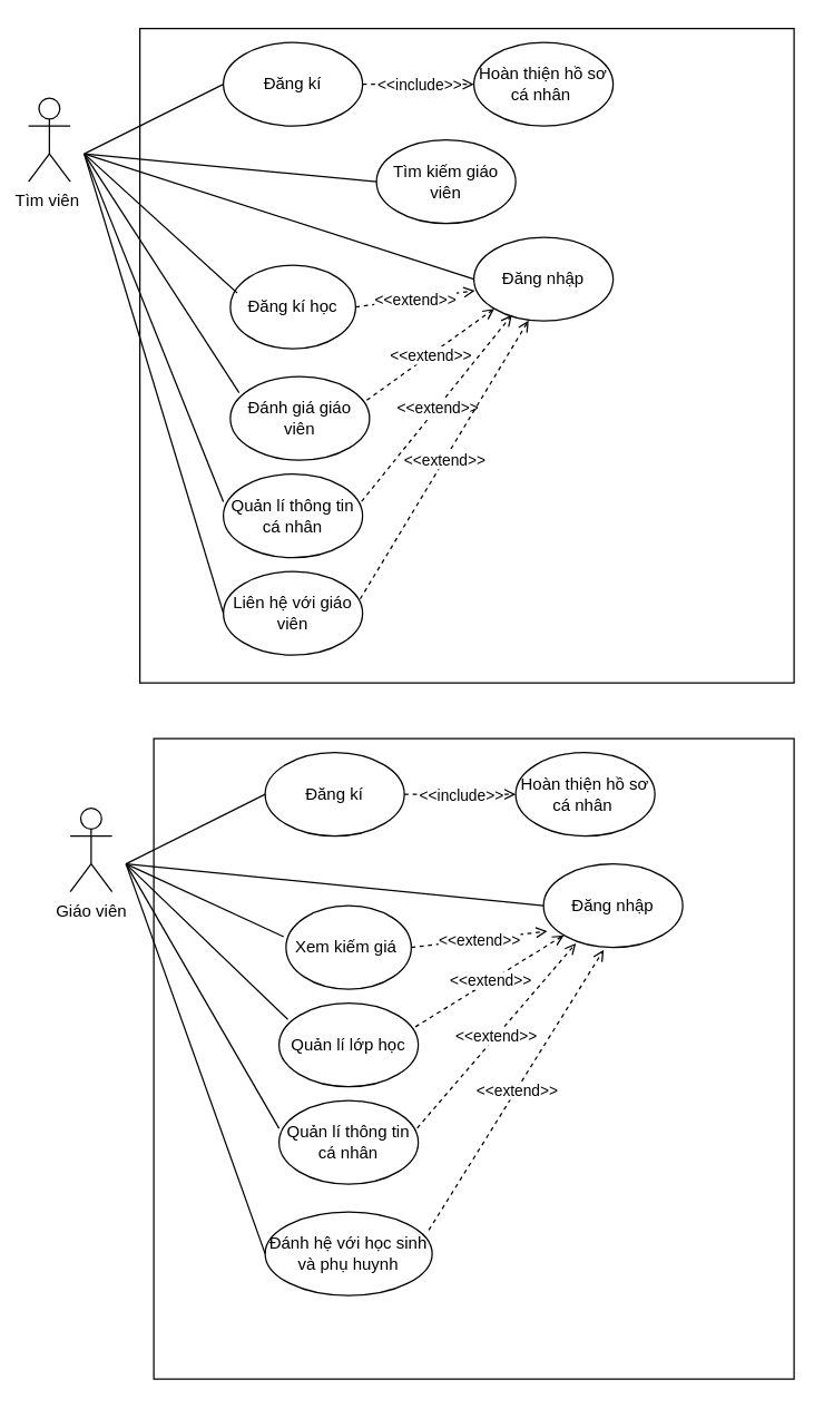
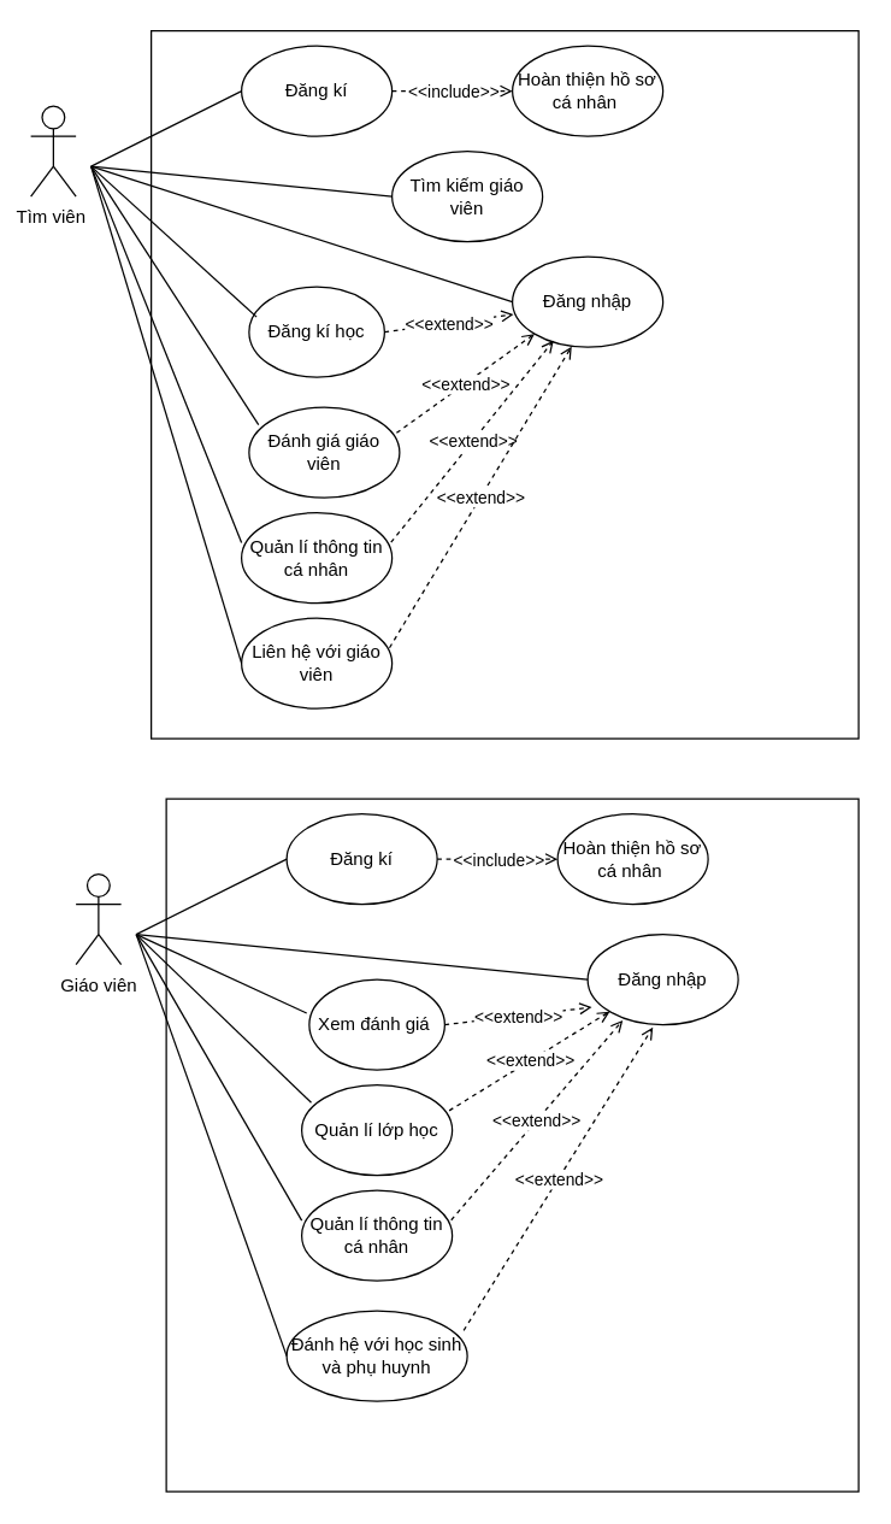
  <mxCell id="0" />
  <mxCell id="1" parent="0" />
  <mxCell id="2" value="" style="whiteSpace=wrap;html=1;aspect=fixed;" vertex="1" parent="1"><mxGeometry x="100" y="20" width="470" height="470" as="geometry" /></mxCell>
  <mxCell id="3" value="" style="whiteSpace=wrap;html=1;aspect=fixed;" vertex="1" parent="1"><mxGeometry x="110" y="530" width="460" height="460" as="geometry" /></mxCell>
  <mxCell id="4" value="Tìm viên&amp;nbsp;" style="shape=umlActor;verticalLabelPosition=bottom;verticalAlign=top;html=1;outlineConnect=0;" parent="1" vertex="1"><mxGeometry x="20" y="70" width="30" height="60" as="geometry" /></mxCell>
  <mxCell id="5" value="Đăng nhập" style="ellipse;whiteSpace=wrap;html=1;" parent="1" vertex="1"><mxGeometry x="340" y="170" width="100" height="60" as="geometry" /></mxCell>
  <mxCell id="6" value="Đăng kí" style="ellipse;whiteSpace=wrap;html=1;" parent="1" vertex="1"><mxGeometry x="160" y="30" width="100" height="60" as="geometry" /></mxCell>
- <mxCell id="7" value="Tìm kiếm giáo viên" style="ellipse;whiteSpace=wrap;html=1;" parent="1" vertex="1"><mxGeometry x="270" y="100" width="100" height="60" as="geometry" /></mxCell>
+ <mxCell id="7" value="Tìm kiếm giáo viên" style="ellipse;whiteSpace=wrap;html=1;" parent="1" vertex="1"><mxGeometry x="260" y="100" width="100" height="60" as="geometry" /></mxCell>
  <mxCell id="8" value="" style="endArrow=open;html=1;exitX=1;exitY=0.5;exitDx=0;exitDy=0;dashed=1;endFill=0;" parent="1" source="6" edge="1"><mxGeometry relative="1" as="geometry"><mxPoint x="230" y="50" as="sourcePoint" /><mxPoint x="340" y="60" as="targetPoint" /></mxGeometry></mxCell>
  <mxCell id="9" value="&amp;lt;&amp;lt;include&amp;gt;&amp;gt;" style="edgeLabel;resizable=0;html=1;align=center;verticalAlign=middle;" parent="8" connectable="0" vertex="1"><mxGeometry relative="1" as="geometry" /></mxCell>
  <mxCell id="10" value="Hoàn thiện hồ sơ cá nhân&amp;nbsp;" style="ellipse;whiteSpace=wrap;html=1;" parent="1" vertex="1"><mxGeometry x="340" y="30" width="100" height="60" as="geometry" /></mxCell>
  <mxCell id="11" value="Đăng kí học" style="ellipse;whiteSpace=wrap;html=1;" vertex="1" parent="1"><mxGeometry x="165" y="190" width="90" height="60" as="geometry" /></mxCell>
  <mxCell id="12" value="Đánh giá giáo viên" style="ellipse;whiteSpace=wrap;html=1;" vertex="1" parent="1"><mxGeometry x="165" y="270" width="100" height="60" as="geometry" /></mxCell>
  <mxCell id="13" value="" style="endArrow=none;html=1;entryX=0;entryY=0.5;entryDx=0;entryDy=0;" edge="1" parent="1" target="6"><mxGeometry width="50" height="50" relative="1" as="geometry"><mxPoint x="60" y="110" as="sourcePoint" /><mxPoint x="140" y="60" as="targetPoint" /></mxGeometry></mxCell>
  <mxCell id="14" value="" style="endArrow=none;html=1;entryX=0;entryY=0.5;entryDx=0;entryDy=0;" edge="1" parent="1" target="7"><mxGeometry width="50" height="50" relative="1" as="geometry"><mxPoint x="60" y="110" as="sourcePoint" /><mxPoint x="170" y="70" as="targetPoint" /></mxGeometry></mxCell>
  <mxCell id="15" value="" style="endArrow=none;html=1;entryX=0;entryY=0.5;entryDx=0;entryDy=0;" edge="1" parent="1" target="5"><mxGeometry width="50" height="50" relative="1" as="geometry"><mxPoint x="60" y="110" as="sourcePoint" /><mxPoint x="170" y="150" as="targetPoint" /></mxGeometry></mxCell>
  <mxCell id="16" value="Quản lí thông tin cá nhân" style="ellipse;whiteSpace=wrap;html=1;" vertex="1" parent="1"><mxGeometry x="160" y="340" width="100" height="60" as="geometry" /></mxCell>
  <mxCell id="17" value="" style="endArrow=open;html=1;exitX=1;exitY=0.5;exitDx=0;exitDy=0;dashed=1;endFill=0;entryX=0.007;entryY=0.639;entryDx=0;entryDy=0;entryPerimeter=0;" edge="1" parent="1" source="11" target="5"><mxGeometry relative="1" as="geometry"><mxPoint x="300" y="150" as="sourcePoint" /><mxPoint x="220" y="300" as="targetPoint" /></mxGeometry></mxCell>
  <mxCell id="18" value="&amp;lt;&amp;lt;extend&amp;gt;&amp;gt;" style="edgeLabel;resizable=0;html=1;align=center;verticalAlign=middle;" connectable="0" vertex="1" parent="17"><mxGeometry relative="1" as="geometry" /></mxCell>
  <mxCell id="19" value="" style="endArrow=open;html=1;exitX=0.98;exitY=0.283;exitDx=0;exitDy=0;dashed=1;endFill=0;entryX=0;entryY=1;entryDx=0;entryDy=0;exitPerimeter=0;" edge="1" parent="1" source="12" target="5"><mxGeometry relative="1" as="geometry"><mxPoint x="235.32" y="292.36" as="sourcePoint" /><mxPoint x="312.7" y="258.36" as="targetPoint" /></mxGeometry></mxCell>
  <mxCell id="20" value="&amp;lt;&amp;lt;extend&amp;gt;&amp;gt;" style="edgeLabel;resizable=0;html=1;align=center;verticalAlign=middle;" connectable="0" vertex="1" parent="19"><mxGeometry relative="1" as="geometry" /></mxCell>
  <mxCell id="21" value="" style="endArrow=open;html=1;exitX=0.993;exitY=0.328;exitDx=0;exitDy=0;dashed=1;endFill=0;exitPerimeter=0;entryX=0.273;entryY=0.928;entryDx=0;entryDy=0;entryPerimeter=0;" edge="1" parent="1" source="16" target="5"><mxGeometry relative="1" as="geometry"><mxPoint x="248" y="376.98" as="sourcePoint" /><mxPoint x="380" y="251" as="targetPoint" /></mxGeometry></mxCell>
  <mxCell id="22" value="&amp;lt;&amp;lt;extend&amp;gt;&amp;gt;" style="edgeLabel;resizable=0;html=1;align=center;verticalAlign=middle;" connectable="0" vertex="1" parent="21"><mxGeometry relative="1" as="geometry" /></mxCell>
  <mxCell id="23" value="" style="endArrow=none;html=1;" edge="1" parent="1"><mxGeometry width="50" height="50" relative="1" as="geometry"><mxPoint x="60" y="110" as="sourcePoint" /><mxPoint x="170" y="210" as="targetPoint" /></mxGeometry></mxCell>
  <mxCell id="24" value="" style="endArrow=none;html=1;entryX=0.063;entryY=0.194;entryDx=0;entryDy=0;entryPerimeter=0;" edge="1" parent="1" target="12"><mxGeometry width="50" height="50" relative="1" as="geometry"><mxPoint x="60" y="110" as="sourcePoint" /><mxPoint x="235.35" y="260.36" as="targetPoint" /></mxGeometry></mxCell>
  <mxCell id="25" value="" style="endArrow=none;html=1;entryX=0;entryY=0.333;entryDx=0;entryDy=0;entryPerimeter=0;" edge="1" parent="1" target="16"><mxGeometry width="50" height="50" relative="1" as="geometry"><mxPoint x="60" y="110" as="sourcePoint" /><mxPoint x="181.3" y="341.64" as="targetPoint" /></mxGeometry></mxCell>
  <mxCell id="26" value="Giáo viên" style="shape=umlActor;verticalLabelPosition=bottom;verticalAlign=top;html=1;outlineConnect=0;" vertex="1" parent="1"><mxGeometry x="50" y="580" width="30" height="60" as="geometry" /></mxCell>
  <mxCell id="27" value="Đăng nhập" style="ellipse;whiteSpace=wrap;html=1;" vertex="1" parent="1"><mxGeometry x="390" y="620" width="100" height="60" as="geometry" /></mxCell>
  <mxCell id="28" value="Đăng kí" style="ellipse;whiteSpace=wrap;html=1;" vertex="1" parent="1"><mxGeometry x="190" y="540" width="100" height="60" as="geometry" /></mxCell>
  <mxCell id="29" value="Đánh hệ với học sinh và phụ huynh" style="ellipse;whiteSpace=wrap;html=1;" vertex="1" parent="1"><mxGeometry x="190" y="870" width="120" height="60" as="geometry" /></mxCell>
  <mxCell id="30" value="" style="endArrow=open;html=1;exitX=1;exitY=0.5;exitDx=0;exitDy=0;dashed=1;endFill=0;" edge="1" parent="1" source="28"><mxGeometry relative="1" as="geometry"><mxPoint x="260" y="560" as="sourcePoint" /><mxPoint x="370" y="570" as="targetPoint" /></mxGeometry></mxCell>
  <mxCell id="31" value="&amp;lt;&amp;lt;include&amp;gt;&amp;gt;" style="edgeLabel;resizable=0;html=1;align=center;verticalAlign=middle;" connectable="0" vertex="1" parent="30"><mxGeometry relative="1" as="geometry" /></mxCell>
  <mxCell id="32" value="Hoàn thiện hồ sơ cá nhân&amp;nbsp;" style="ellipse;whiteSpace=wrap;html=1;" vertex="1" parent="1"><mxGeometry x="370" y="540" width="100" height="60" as="geometry" /></mxCell>
- <mxCell id="33" value="Xem kiếm giá&amp;nbsp;" style="ellipse;whiteSpace=wrap;html=1;" vertex="1" parent="1"><mxGeometry x="205" y="650" width="90" height="60" as="geometry" /></mxCell>
+ <mxCell id="33" value="Xem đánh giá&amp;nbsp;" style="ellipse;whiteSpace=wrap;html=1;" vertex="1" parent="1"><mxGeometry x="205" y="650" width="90" height="60" as="geometry" /></mxCell>
  <mxCell id="34" value="Quản lí lớp học" style="ellipse;whiteSpace=wrap;html=1;" vertex="1" parent="1"><mxGeometry x="200" y="720" width="100" height="60" as="geometry" /></mxCell>
  <mxCell id="35" value="" style="endArrow=none;html=1;entryX=0;entryY=0.5;entryDx=0;entryDy=0;" edge="1" parent="1" target="28"><mxGeometry width="50" height="50" relative="1" as="geometry"><mxPoint x="90" y="620" as="sourcePoint" /><mxPoint x="170" y="570" as="targetPoint" /></mxGeometry></mxCell>
  <mxCell id="36" value="" style="endArrow=none;html=1;entryX=0;entryY=0.5;entryDx=0;entryDy=0;" edge="1" parent="1" target="29"><mxGeometry width="50" height="50" relative="1" as="geometry"><mxPoint x="90" y="620" as="sourcePoint" /><mxPoint x="200" y="580" as="targetPoint" /></mxGeometry></mxCell>
  <mxCell id="37" value="" style="endArrow=none;html=1;entryX=0;entryY=0.5;entryDx=0;entryDy=0;" edge="1" parent="1" target="27"><mxGeometry width="50" height="50" relative="1" as="geometry"><mxPoint x="90" y="620" as="sourcePoint" /><mxPoint x="200" y="660" as="targetPoint" /></mxGeometry></mxCell>
  <mxCell id="38" value="Quản lí thông tin cá nhân" style="ellipse;whiteSpace=wrap;html=1;" vertex="1" parent="1"><mxGeometry x="200" y="790" width="100" height="60" as="geometry" /></mxCell>
  <mxCell id="39" value="" style="endArrow=open;html=1;exitX=1;exitY=0.5;exitDx=0;exitDy=0;dashed=1;endFill=0;entryX=0.027;entryY=0.806;entryDx=0;entryDy=0;entryPerimeter=0;" edge="1" parent="1" source="33" target="27"><mxGeometry relative="1" as="geometry"><mxPoint x="330" y="660" as="sourcePoint" /><mxPoint x="250" y="810" as="targetPoint" /></mxGeometry></mxCell>
  <mxCell id="40" value="&amp;lt;&amp;lt;extend&amp;gt;&amp;gt;" style="edgeLabel;resizable=0;html=1;align=center;verticalAlign=middle;" connectable="0" vertex="1" parent="39"><mxGeometry relative="1" as="geometry" /></mxCell>
  <mxCell id="41" value="" style="endArrow=open;html=1;exitX=0.98;exitY=0.283;exitDx=0;exitDy=0;dashed=1;endFill=0;entryX=0;entryY=1;entryDx=0;entryDy=0;exitPerimeter=0;" edge="1" parent="1" source="34" target="27"><mxGeometry relative="1" as="geometry"><mxPoint x="265.32" y="802.36" as="sourcePoint" /><mxPoint x="342.7" y="768.36" as="targetPoint" /></mxGeometry></mxCell>
  <mxCell id="42" value="&amp;lt;&amp;lt;extend&amp;gt;&amp;gt;" style="edgeLabel;resizable=0;html=1;align=center;verticalAlign=middle;" connectable="0" vertex="1" parent="41"><mxGeometry relative="1" as="geometry" /></mxCell>
  <mxCell id="43" value="" style="endArrow=open;html=1;exitX=0.993;exitY=0.328;exitDx=0;exitDy=0;dashed=1;endFill=0;exitPerimeter=0;entryX=0.233;entryY=0.95;entryDx=0;entryDy=0;entryPerimeter=0;" edge="1" parent="1" source="38" target="27"><mxGeometry relative="1" as="geometry"><mxPoint x="278" y="886.98" as="sourcePoint" /><mxPoint x="410" y="761" as="targetPoint" /></mxGeometry></mxCell>
  <mxCell id="44" value="&amp;lt;&amp;lt;extend&amp;gt;&amp;gt;" style="edgeLabel;resizable=0;html=1;align=center;verticalAlign=middle;" connectable="0" vertex="1" parent="43"><mxGeometry relative="1" as="geometry" /></mxCell>
  <mxCell id="45" value="" style="endArrow=none;html=1;entryX=-0.019;entryY=0.372;entryDx=0;entryDy=0;entryPerimeter=0;" edge="1" parent="1" target="33"><mxGeometry width="50" height="50" relative="1" as="geometry"><mxPoint x="90" y="620" as="sourcePoint" /><mxPoint x="300" y="650" as="targetPoint" /></mxGeometry></mxCell>
  <mxCell id="46" value="" style="endArrow=none;html=1;entryX=0.063;entryY=0.194;entryDx=0;entryDy=0;entryPerimeter=0;" edge="1" parent="1" target="34"><mxGeometry width="50" height="50" relative="1" as="geometry"><mxPoint x="90" y="620" as="sourcePoint" /><mxPoint x="265.35" y="770.36" as="targetPoint" /></mxGeometry></mxCell>
  <mxCell id="47" value="" style="endArrow=none;html=1;entryX=0;entryY=0.333;entryDx=0;entryDy=0;entryPerimeter=0;" edge="1" parent="1" target="38"><mxGeometry width="50" height="50" relative="1" as="geometry"><mxPoint x="90" y="620" as="sourcePoint" /><mxPoint x="211.3" y="851.64" as="targetPoint" /></mxGeometry></mxCell>
  <mxCell id="48" value="" style="endArrow=open;html=1;exitX=0.98;exitY=0.217;exitDx=0;exitDy=0;dashed=1;endFill=0;exitPerimeter=0;entryX=0.433;entryY=1.028;entryDx=0;entryDy=0;entryPerimeter=0;" edge="1" parent="1" source="29" target="27"><mxGeometry relative="1" as="geometry"><mxPoint x="304.3" y="869.68" as="sourcePoint" /><mxPoint x="430" y="690" as="targetPoint" /></mxGeometry></mxCell>
  <mxCell id="49" value="&amp;lt;&amp;lt;extend&amp;gt;&amp;gt;" style="edgeLabel;resizable=0;html=1;align=center;verticalAlign=middle;" connectable="0" vertex="1" parent="48"><mxGeometry relative="1" as="geometry" /></mxCell>
  <mxCell id="50" value="Liên hệ với giáo viên" style="ellipse;whiteSpace=wrap;html=1;" vertex="1" parent="1"><mxGeometry x="160" y="410" width="100" height="60" as="geometry" /></mxCell>
  <mxCell id="51" value="" style="endArrow=none;html=1;entryX=0;entryY=0.5;entryDx=0;entryDy=0;" edge="1" parent="1" target="50"><mxGeometry width="50" height="50" relative="1" as="geometry"><mxPoint x="60" y="110" as="sourcePoint" /><mxPoint x="175" y="379.98" as="targetPoint" /></mxGeometry></mxCell>
  <mxCell id="52" value="" style="endArrow=open;html=1;exitX=0.983;exitY=0.328;exitDx=0;exitDy=0;dashed=1;endFill=0;exitPerimeter=0;entryX=0.393;entryY=0.994;entryDx=0;entryDy=0;entryPerimeter=0;" edge="1" parent="1" source="50" target="5"><mxGeometry relative="1" as="geometry"><mxPoint x="274.3" y="379.68" as="sourcePoint" /><mxPoint x="377.3" y="235.68" as="targetPoint" /></mxGeometry></mxCell>
  <mxCell id="53" value="&amp;lt;&amp;lt;extend&amp;gt;&amp;gt;" style="edgeLabel;resizable=0;html=1;align=center;verticalAlign=middle;" connectable="0" vertex="1" parent="52"><mxGeometry relative="1" as="geometry" /></mxCell>
